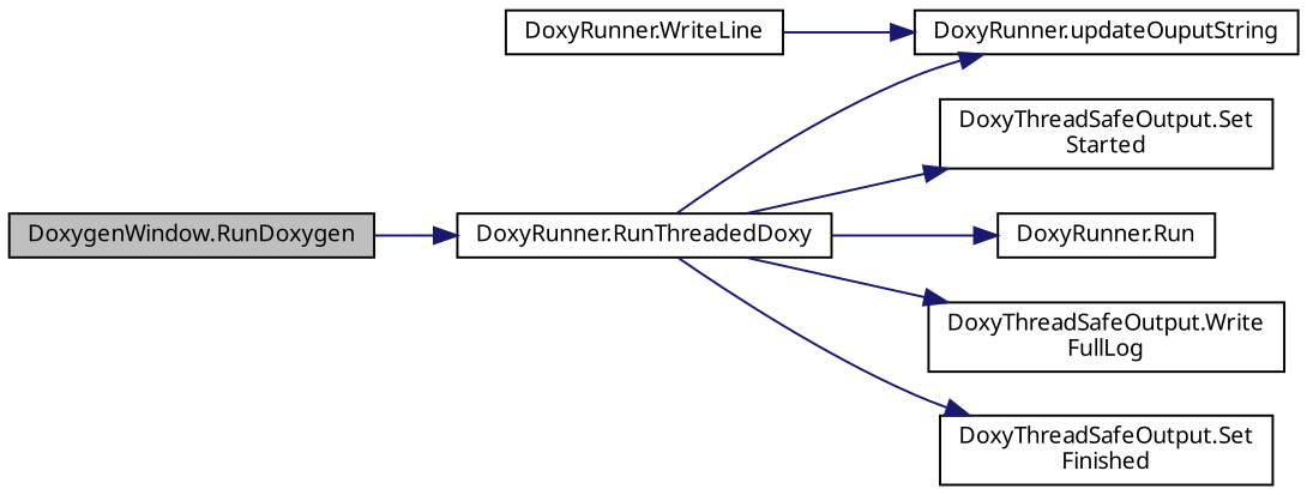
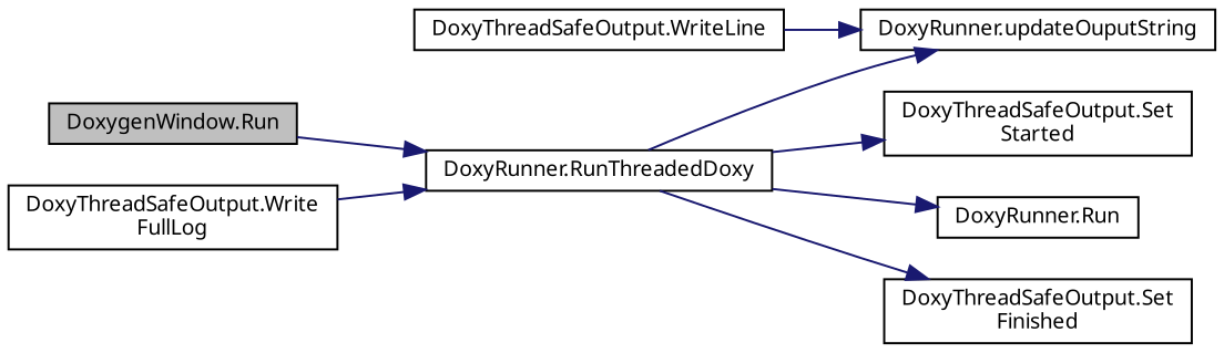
  digraph {
    fontname="Noto Sans"
    rankdir=LR
    node [color=black fillcolor=white fontname="Noto Sans" fontsize=10 shape=record style=filled]
    edge [color=midnightblue fontname="Noto Sans" fontsize=10 labelfontname=Helvetica labelfontsize=10 style=solid]
-   n1 [fillcolor=grey75 fontcolor=black height=0.2 label="DoxygenWindow.RunDoxygen" width=0.4]
+   n1 [fillcolor=grey75 fontcolor=black height=0.2 label="DoxygenWindow.Run" width=0.4]
    n2 [height=0.2 label="DoxyRunner.RunThreadedDoxy" width=0.4]
    n3 [height=0.2 label="DoxyThreadSafeOutput.Set\lStarted" width=0.4]
    n4 [height=0.2 label="DoxyRunner.updateOuputString" width=0.4]
    n5 [height=0.2 label="DoxyRunner.Run" width=0.4]
    n6 [height=0.2 label="DoxyThreadSafeOutput.Write\lFullLog" width=0.4]
    n7 [height=0.2 label="DoxyThreadSafeOutput.Set\lFinished" width=0.4]
-   n8 [height=0.2 label="DoxyRunner.WriteLine" width=0.4]
+   n8 [height=0.2 label="DoxyThreadSafeOutput.WriteLine" width=0.4]
    n1 -> n2
    n2 -> n3
    n2 -> n4
    n2 -> n5
-   n2 -> n6
+   n6 -> n2
    n2 -> n7
    n8 -> n4
  }
